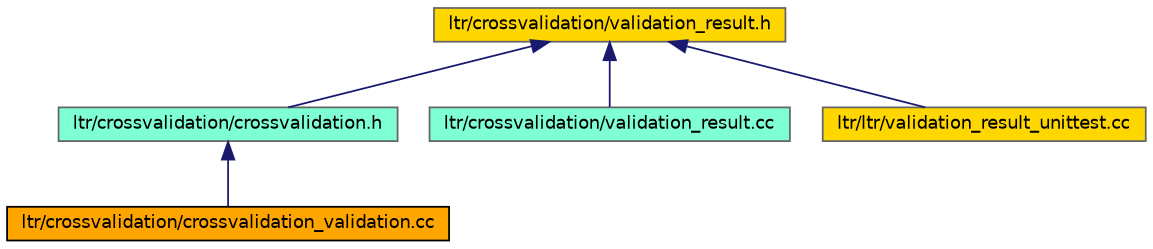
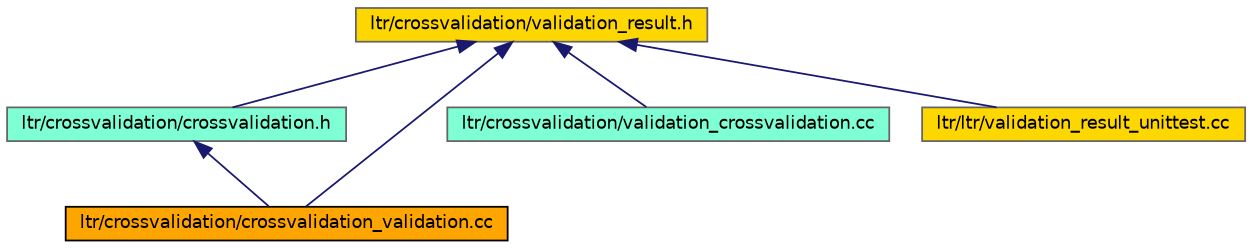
  digraph {
    node [color=gray40 fillcolor=gold fontname=Helvetica fontsize=10 shape=record style=filled]
    edge [color=midnightblue dir=back fontname=Helvetica fontsize=10 labelfontname=Helvetica labelfontsize=10 style=solid]
    n1 [fontcolor=black height=0.2 label="ltr/crossvalidation/validation_result.h" width=0.4]
    n2 [fillcolor=aquamarine height=0.2 label="ltr/crossvalidation/crossvalidation.h" width=0.4]
    n3 [color=black fillcolor=orange height=0.2 label="ltr/crossvalidation/crossvalidation_validation.cc" width=0.4]
-   n4 [fillcolor=aquamarine height=0.2 label="ltr/crossvalidation/validation_result.cc" width=0.4]
+   n4 [fillcolor=aquamarine height=0.2 label="ltr/crossvalidation/validation_crossvalidation.cc" width=0.4]
    n5 [height=0.2 label="ltr/ltr/validation_result_unittest.cc" width=0.4]
    n1 -> n2
+   n1 -> n3
    n1 -> n4
    n1 -> n5
    n2 -> n3
  }
